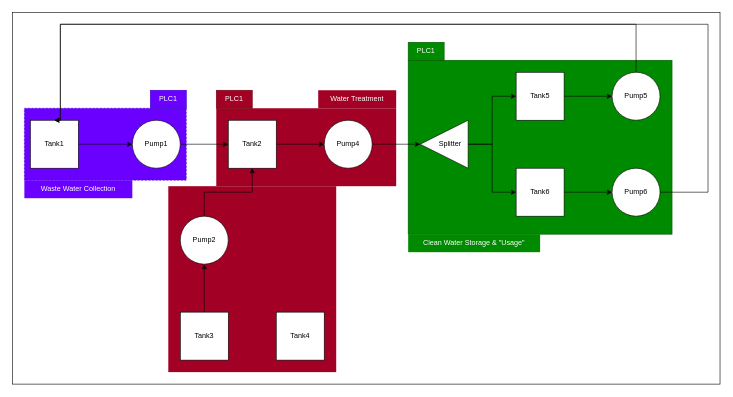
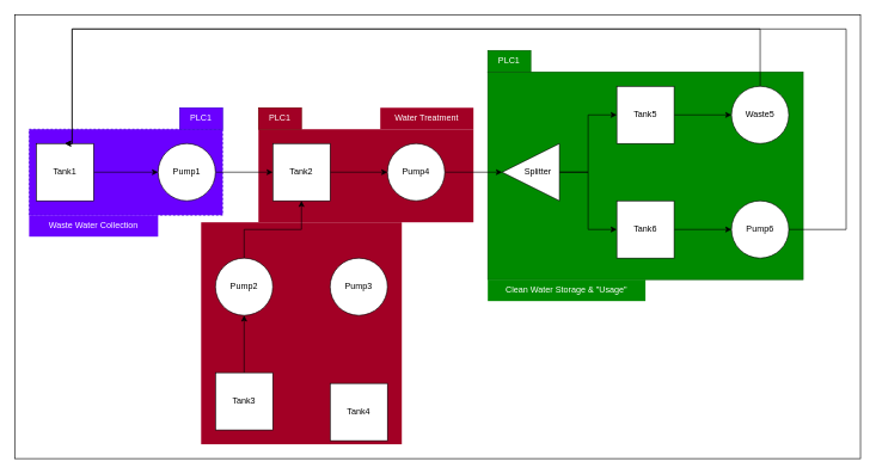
  <mxCell id="0" />
  <mxCell id="1" parent="0" />
  <mxCell id="2" value="" style="rounded=0;whiteSpace=wrap;html=1;" vertex="1" parent="1"><mxGeometry x="20" y="20" width="1180" height="620" as="geometry" /></mxCell>
  <mxCell id="3" value="" style="rounded=0;whiteSpace=wrap;html=1;fillColor=#008a00;fontColor=#ffffff;strokeColor=#005700;" vertex="1" parent="1"><mxGeometry x="680" y="100" width="440" height="290" as="geometry" /></mxCell>
  <mxCell id="4" value="" style="rounded=0;whiteSpace=wrap;html=1;fillColor=#a20025;fontColor=#ffffff;strokeColor=none;" vertex="1" parent="1"><mxGeometry x="360" y="180" width="300" height="130" as="geometry" /></mxCell>
  <mxCell id="5" value="" style="rounded=0;whiteSpace=wrap;html=1;fillColor=#a20025;dashed=1;fontColor=#ffffff;strokeColor=none;" vertex="1" parent="1"><mxGeometry x="280" y="310" width="280" height="310" as="geometry" /></mxCell>
  <mxCell id="6" value="" style="rounded=0;whiteSpace=wrap;html=1;fillColor=#6a00ff;dashed=1;fontColor=#ffffff;strokeColor=#3700CC;" vertex="1" parent="1"><mxGeometry x="40" y="180" width="270" height="120" as="geometry" /></mxCell>
  <mxCell id="7" style="edgeStyle=orthogonalEdgeStyle;rounded=0;orthogonalLoop=1;jettySize=auto;html=1;entryX=0;entryY=0.5;entryDx=0;entryDy=0;" edge="1" parent="1" source="8" target="12"><mxGeometry relative="1" as="geometry" /></mxCell>
  <mxCell id="8" value="Tank1" style="whiteSpace=wrap;html=1;aspect=fixed;" vertex="1" parent="1"><mxGeometry x="50" y="200" width="80" height="80" as="geometry" /></mxCell>
  <mxCell id="9" style="edgeStyle=orthogonalEdgeStyle;rounded=0;orthogonalLoop=1;jettySize=auto;html=1;entryX=0;entryY=0.5;entryDx=0;entryDy=0;" edge="1" parent="1" source="10" target="20"><mxGeometry relative="1" as="geometry" /></mxCell>
  <mxCell id="10" value="Tank2" style="whiteSpace=wrap;html=1;aspect=fixed;" vertex="1" parent="1"><mxGeometry x="380" y="200" width="80" height="80" as="geometry" /></mxCell>
  <mxCell id="11" style="edgeStyle=orthogonalEdgeStyle;rounded=0;orthogonalLoop=1;jettySize=auto;html=1;" edge="1" parent="1" source="12" target="10"><mxGeometry relative="1" as="geometry" /></mxCell>
  <mxCell id="12" value="Pump1" style="ellipse;whiteSpace=wrap;html=1;aspect=fixed;" vertex="1" parent="1"><mxGeometry x="220" y="200" width="80" height="80" as="geometry" /></mxCell>
  <mxCell id="13" style="edgeStyle=orthogonalEdgeStyle;rounded=0;orthogonalLoop=1;jettySize=auto;html=1;entryX=0.5;entryY=1;entryDx=0;entryDy=0;" edge="1" parent="1" source="14" target="10"><mxGeometry relative="1" as="geometry" /></mxCell>
  <mxCell id="14" value="Pump2" style="ellipse;whiteSpace=wrap;html=1;aspect=fixed;" vertex="1" parent="1"><mxGeometry x="300" y="360" width="80" height="80" as="geometry" /></mxCell>
+ <mxCell id="15" value="Pump3" style="ellipse;whiteSpace=wrap;html=1;aspect=fixed;" vertex="1" parent="1"><mxGeometry x="460" y="360" width="80" height="80" as="geometry" /></mxCell>
  <mxCell id="16" style="edgeStyle=orthogonalEdgeStyle;rounded=0;orthogonalLoop=1;jettySize=auto;html=1;entryX=0.5;entryY=1;entryDx=0;entryDy=0;" edge="1" parent="1" source="17" target="14"><mxGeometry relative="1" as="geometry" /></mxCell>
  <mxCell id="17" value="Tank3" style="whiteSpace=wrap;html=1;aspect=fixed;" vertex="1" parent="1"><mxGeometry x="300" y="520" width="80" height="80" as="geometry" /></mxCell>
- <mxCell id="18" value="Tank4" style="whiteSpace=wrap;html=1;aspect=fixed;" vertex="1" parent="1"><mxGeometry x="460" y="520" width="80" height="80" as="geometry" /></mxCell>
+ <mxCell id="18" value="Tank4" style="whiteSpace=wrap;html=1;aspect=fixed;" vertex="1" parent="1"><mxGeometry x="460" y="535" width="80" height="80" as="geometry" /></mxCell>
  <mxCell id="19" style="edgeStyle=orthogonalEdgeStyle;rounded=0;orthogonalLoop=1;jettySize=auto;html=1;entryX=1;entryY=0.5;entryDx=0;entryDy=0;" edge="1" parent="1" source="20" target="23"><mxGeometry relative="1" as="geometry" /></mxCell>
  <mxCell id="20" value="Pump4" style="ellipse;whiteSpace=wrap;html=1;aspect=fixed;" vertex="1" parent="1"><mxGeometry x="540" y="200" width="80" height="80" as="geometry" /></mxCell>
  <mxCell id="21" style="edgeStyle=orthogonalEdgeStyle;rounded=0;orthogonalLoop=1;jettySize=auto;html=1;entryX=0;entryY=0.5;entryDx=0;entryDy=0;" edge="1" parent="1" source="23" target="27"><mxGeometry relative="1" as="geometry" /></mxCell>
  <mxCell id="22" style="edgeStyle=orthogonalEdgeStyle;rounded=0;orthogonalLoop=1;jettySize=auto;html=1;entryX=0;entryY=0.5;entryDx=0;entryDy=0;" edge="1" parent="1" source="23" target="25"><mxGeometry relative="1" as="geometry" /></mxCell>
  <mxCell id="23" value="" style="triangle;whiteSpace=wrap;html=1;rotation=-180;" vertex="1" parent="1"><mxGeometry x="700" y="200" width="80" height="80" as="geometry" /></mxCell>
  <mxCell id="24" style="edgeStyle=orthogonalEdgeStyle;rounded=0;orthogonalLoop=1;jettySize=auto;html=1;entryX=0;entryY=0.5;entryDx=0;entryDy=0;" edge="1" parent="1" source="25" target="31"><mxGeometry relative="1" as="geometry" /></mxCell>
  <mxCell id="25" value="Tank5" style="whiteSpace=wrap;html=1;aspect=fixed;" vertex="1" parent="1"><mxGeometry x="860" y="120" width="80" height="80" as="geometry" /></mxCell>
  <mxCell id="26" style="edgeStyle=orthogonalEdgeStyle;rounded=0;orthogonalLoop=1;jettySize=auto;html=1;entryX=0;entryY=0.5;entryDx=0;entryDy=0;" edge="1" parent="1" source="27" target="29"><mxGeometry relative="1" as="geometry" /></mxCell>
  <mxCell id="27" value="Tank6" style="whiteSpace=wrap;html=1;aspect=fixed;" vertex="1" parent="1"><mxGeometry x="860" y="280" width="80" height="80" as="geometry" /></mxCell>
  <mxCell id="28" style="edgeStyle=orthogonalEdgeStyle;rounded=0;orthogonalLoop=1;jettySize=auto;html=1;entryX=0.5;entryY=0;entryDx=0;entryDy=0;" edge="1" parent="1" source="29" target="8"><mxGeometry relative="1" as="geometry"><Array as="points"><mxPoint x="1180" y="320" /><mxPoint x="1180" y="40" /><mxPoint x="100" y="40" /></Array></mxGeometry></mxCell>
  <mxCell id="29" value="Pump6" style="ellipse;whiteSpace=wrap;html=1;aspect=fixed;" vertex="1" parent="1"><mxGeometry x="1020" y="280" width="80" height="80" as="geometry" /></mxCell>
  <mxCell id="30" style="edgeStyle=orthogonalEdgeStyle;rounded=0;orthogonalLoop=1;jettySize=auto;html=1;entryX=0.5;entryY=0;entryDx=0;entryDy=0;" edge="1" parent="1" source="31" target="8"><mxGeometry relative="1" as="geometry"><Array as="points"><mxPoint x="1060" y="40" /><mxPoint x="100" y="40" /></Array></mxGeometry></mxCell>
- <mxCell id="31" value="Pump5" style="ellipse;whiteSpace=wrap;html=1;aspect=fixed;" vertex="1" parent="1"><mxGeometry x="1020" y="120" width="80" height="80" as="geometry" /></mxCell>
+ <mxCell id="31" value="Waste5" style="ellipse;whiteSpace=wrap;html=1;aspect=fixed;" vertex="1" parent="1"><mxGeometry x="1020" y="120" width="80" height="80" as="geometry" /></mxCell>
  <mxCell id="32" value="Splitter" style="text;html=1;align=center;verticalAlign=middle;whiteSpace=wrap;rounded=0;" vertex="1" parent="1"><mxGeometry x="720" y="225" width="60" height="30" as="geometry" /></mxCell>
  <mxCell id="33" value="PLC1" style="text;html=1;align=center;verticalAlign=middle;whiteSpace=wrap;rounded=0;fillColor=#6a00ff;fontColor=#ffffff;strokeColor=#3700CC;" vertex="1" parent="1"><mxGeometry x="250" y="150" width="60" height="30" as="geometry" /></mxCell>
  <mxCell id="34" value="PLC1" style="text;html=1;align=center;verticalAlign=middle;whiteSpace=wrap;rounded=0;fillColor=#a20025;fontColor=#ffffff;strokeColor=#6F0000;" vertex="1" parent="1"><mxGeometry x="360" y="150" width="60" height="30" as="geometry" /></mxCell>
  <mxCell id="35" value="PLC1" style="text;html=1;align=center;verticalAlign=middle;whiteSpace=wrap;rounded=0;fillColor=#008a00;fontColor=#ffffff;strokeColor=#005700;" vertex="1" parent="1"><mxGeometry x="680" y="70" width="60" height="30" as="geometry" /></mxCell>
  <mxCell id="36" value="Waste Water Collection" style="text;html=1;align=center;verticalAlign=middle;whiteSpace=wrap;rounded=0;fillColor=#6a00ff;fontColor=#ffffff;strokeColor=none;" vertex="1" parent="1"><mxGeometry x="40" y="300" width="180" height="30" as="geometry" /></mxCell>
  <mxCell id="37" value="Water Treatment" style="text;html=1;align=center;verticalAlign=middle;whiteSpace=wrap;rounded=0;fillColor=#a20025;fontColor=#ffffff;strokeColor=none;" vertex="1" parent="1"><mxGeometry x="530" y="150" width="130" height="30" as="geometry" /></mxCell>
  <mxCell id="38" value="Clean Water Storage &amp;amp; &quot;Usage&quot;" style="text;html=1;align=center;verticalAlign=middle;whiteSpace=wrap;rounded=0;fillColor=#008a00;fontColor=#ffffff;strokeColor=none;" vertex="1" parent="1"><mxGeometry x="680" y="390" width="220" height="30" as="geometry" /></mxCell>
